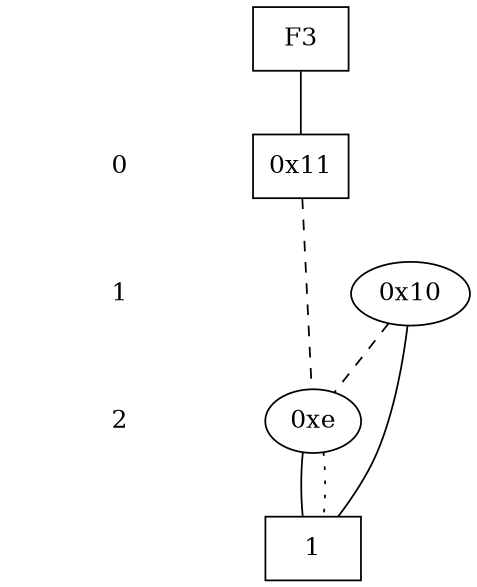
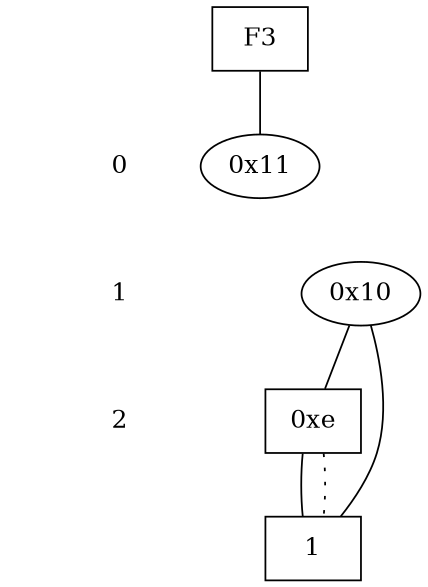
  digraph {
    node [shape=plaintext]
    edge [dir=none style=invis]
    "CONST NODES" [style=invis]
    " 0 "
    " 1 "
    " 2 "
    n5 [label=F3 shape=box]
-   "0x11" [shape=box]
+   "0x11" [shape=""]
    "0x10" [shape=""]
-   "0xe" [shape=""]
+   "0xe" [shape=box]
    n9 [label=1 shape=box]
    subgraph sub_1 {
      "CONST NODES"
      " 0 "
      " 1 "
      " 2 "
    }
    subgraph sub_2 {
      rank=same
      n5
    }
    subgraph sub_3 {
      rank=same
      " 0 "
      "0x11"
    }
    subgraph sub_4 {
      rank=same
      " 1 "
      "0x10"
    }
    subgraph sub_5 {
      rank=same
      " 2 "
      "0xe"
    }
    subgraph sub_6 {
      rank=same
      "CONST NODES"
      subgraph sub_7 {
        rank=same
        n9
      }
    }
    " 0 " -> " 1 "
    " 1 " -> " 2 "
    " 2 " -> "CONST NODES"
    n5 -> "0x11" [style=solid]
-   "0x11" -> "0xe" [style=dashed]
-   "0x10" -> "0xe" [style=dashed]
+   "0x10" -> "0xe" [style=solid]
    "0x10" -> n9 [style=""]
    "0xe" -> n9 [style=""]
    "0xe" -> n9 [style=dotted]
  }
